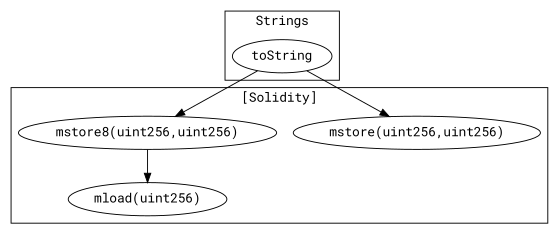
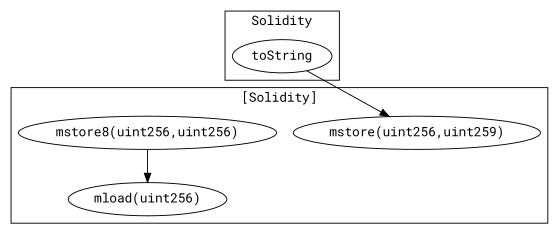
  strict digraph {
    fontname="Roboto Mono"
    node [fontname="Roboto Mono"]
    edge [fontname="Roboto Mono"]
-   "mstore(uint256,uint256)"
+   "mstore(uint256,uint256)" [label="mstore(uint256,uint259)"]
    "mload(uint256)"
    "mstore8(uint256,uint256)"
    n4 [label=toString]
    subgraph cluster_1 {
      label="[Solidity]"
      "mstore(uint256,uint256)"
      "mload(uint256)"
      "mstore8(uint256,uint256)"
    }
    subgraph cluster_2 {
-     label=Strings
+     label=Solidity
      n4
    }
    "mstore8(uint256,uint256)" -> "mload(uint256)"
    n4 -> "mstore(uint256,uint256)"
-   n4 -> "mstore8(uint256,uint256)"
  }
